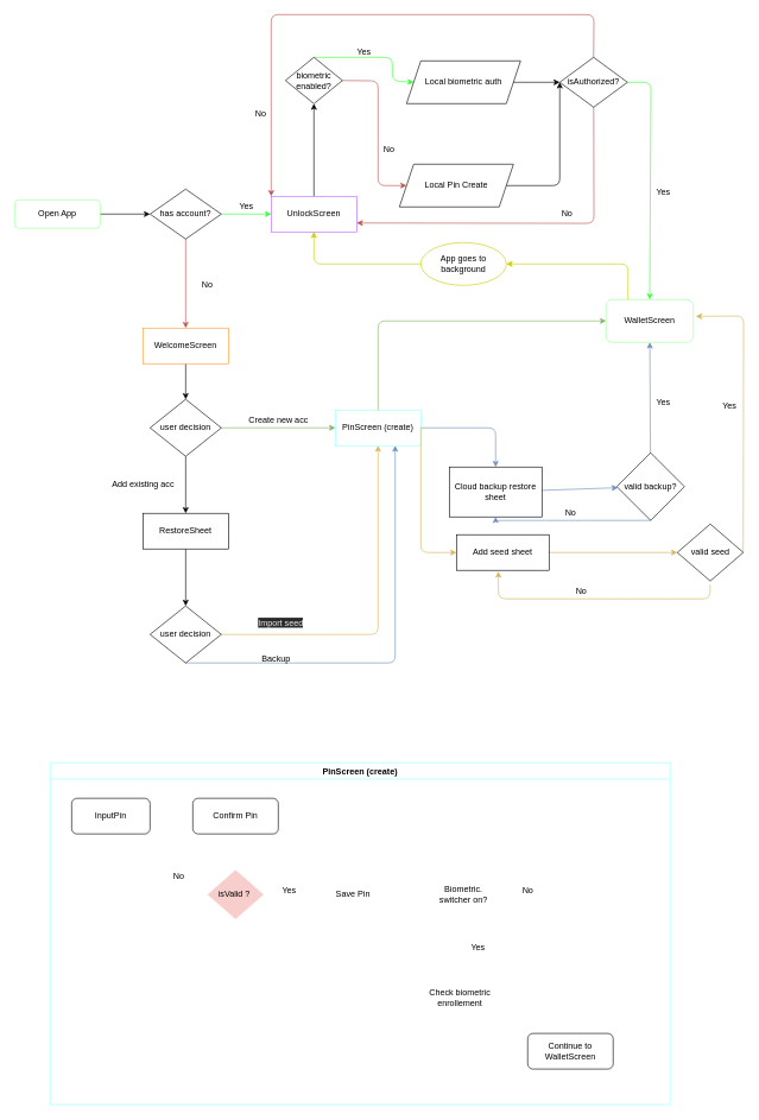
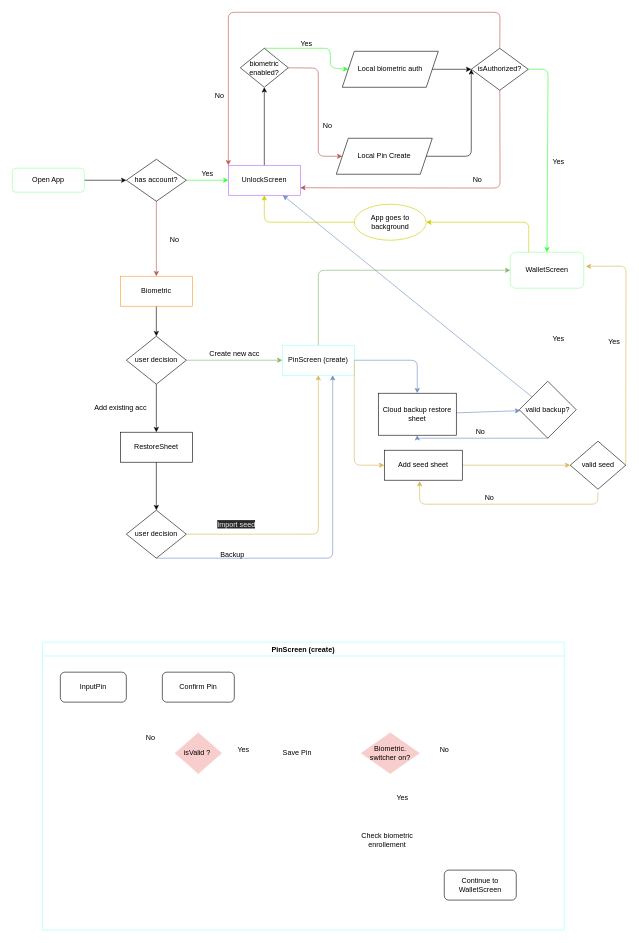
  <mxCell id="0" />
  <mxCell id="1" parent="0" />
  <mxCell id="2" style="edgeStyle=none;html=1;exitX=1;exitY=0.5;exitDx=0;exitDy=0;" edge="1" parent="1" source="3" target="6"><mxGeometry relative="1" as="geometry" /></mxCell>
  <mxCell id="3" value="Open App" style="rounded=1;whiteSpace=wrap;html=1;fillColor=none;strokeColor=#99FF99;" vertex="1" parent="1"><mxGeometry x="20" y="280" width="120" height="40" as="geometry" /></mxCell>
  <mxCell id="4" style="edgeStyle=none;html=1;exitX=1;exitY=0.5;exitDx=0;exitDy=0;entryX=0;entryY=0.5;entryDx=0;entryDy=0;strokeColor=#33FF33;" edge="1" parent="1" source="6" target="8"><mxGeometry relative="1" as="geometry"><mxPoint x="370" y="300" as="targetPoint" /></mxGeometry></mxCell>
  <mxCell id="5" style="edgeStyle=none;html=1;exitX=0.5;exitY=1;exitDx=0;exitDy=0;entryX=0.5;entryY=0;entryDx=0;entryDy=0;fillColor=#f8cecc;strokeColor=#b85450;" edge="1" parent="1" source="6"><mxGeometry relative="1" as="geometry"><mxPoint x="260" y="460" as="targetPoint" /></mxGeometry></mxCell>
  <mxCell id="6" value="has account?" style="rhombus;whiteSpace=wrap;html=1;fillColor=none;" vertex="1" parent="1"><mxGeometry x="210" y="265" width="100" height="70" as="geometry" /></mxCell>
  <mxCell id="7" style="edgeStyle=none;html=1;entryX=0.5;entryY=1;entryDx=0;entryDy=0;" edge="1" parent="1" source="8" target="38"><mxGeometry relative="1" as="geometry" /></mxCell>
  <mxCell id="8" value="UnlockScreen" style="rounded=0;whiteSpace=wrap;html=1;fillColor=none;strokeColor=#B266FF;" vertex="1" parent="1"><mxGeometry x="380" y="275" width="120" height="50" as="geometry" /></mxCell>
  <mxCell id="9" value="Yes" style="text;html=1;align=center;verticalAlign=middle;resizable=0;points=[];autosize=1;strokeColor=none;fillColor=none;" vertex="1" parent="1"><mxGeometry x="325" y="280" width="40" height="20" as="geometry" /></mxCell>
  <mxCell id="10" value="No" style="text;html=1;align=center;verticalAlign=middle;resizable=0;points=[];autosize=1;strokeColor=none;fillColor=none;" vertex="1" parent="1"><mxGeometry x="275" y="390" width="30" height="20" as="geometry" /></mxCell>
  <mxCell id="11" style="edgeStyle=none;html=1;entryX=0.5;entryY=0;entryDx=0;entryDy=0;" edge="1" parent="1" source="12" target="19"><mxGeometry relative="1" as="geometry" /></mxCell>
- <mxCell id="12" value="WelcomeScreen" style="rounded=0;whiteSpace=wrap;html=1;fillColor=none;strokeColor=#FF9933;" vertex="1" parent="1"><mxGeometry x="200" y="460" width="120" height="50" as="geometry" /></mxCell>
+ <mxCell id="12" value="Biometric" style="rounded=0;whiteSpace=wrap;html=1;fillColor=none;strokeColor=#FF9933;" vertex="1" parent="1"><mxGeometry x="200" y="460" width="120" height="50" as="geometry" /></mxCell>
  <mxCell id="13" style="edgeStyle=none;html=1;entryX=0;entryY=0.5;entryDx=0;entryDy=0;fillColor=#d5e8d4;strokeColor=#82b366;" edge="1" parent="1" source="14" target="34"><mxGeometry relative="1" as="geometry"><mxPoint x="530" y="480" as="targetPoint" /><Array as="points"><mxPoint x="530" y="450" /></Array></mxGeometry></mxCell>
  <mxCell id="14" value="PinScreen (create)" style="rounded=0;whiteSpace=wrap;html=1;fillColor=none;strokeColor=#99FFFF;" vertex="1" parent="1"><mxGeometry x="470" y="575" width="120" height="50" as="geometry" /></mxCell>
  <mxCell id="15" style="edgeStyle=none;html=1;entryX=0.5;entryY=0;entryDx=0;entryDy=0;" edge="1" parent="1" source="16"><mxGeometry relative="1" as="geometry"><mxPoint x="260" y="850" as="targetPoint" /></mxGeometry></mxCell>
  <mxCell id="16" value="RestoreSheet" style="rounded=0;whiteSpace=wrap;html=1;fillColor=none;" vertex="1" parent="1"><mxGeometry x="200" y="720" width="120" height="50" as="geometry" /></mxCell>
  <mxCell id="17" style="edgeStyle=none;html=1;entryX=0;entryY=0.5;entryDx=0;entryDy=0;fillColor=#d5e8d4;strokeColor=#82b366;" edge="1" parent="1" source="19" target="14"><mxGeometry relative="1" as="geometry" /></mxCell>
  <mxCell id="18" style="edgeStyle=none;html=1;" edge="1" parent="1" source="19" target="16"><mxGeometry relative="1" as="geometry" /></mxCell>
  <mxCell id="19" value="user decision" style="rhombus;whiteSpace=wrap;html=1;fillColor=none;" vertex="1" parent="1"><mxGeometry x="210" y="560" width="100" height="80" as="geometry" /></mxCell>
  <mxCell id="20" value="Create new acc" style="text;html=1;align=center;verticalAlign=middle;resizable=0;points=[];autosize=1;strokeColor=none;fillColor=none;" vertex="1" parent="1"><mxGeometry x="340" y="580" width="100" height="20" as="geometry" /></mxCell>
  <mxCell id="21" value="Add existing acc" style="text;html=1;align=center;verticalAlign=middle;resizable=0;points=[];autosize=1;strokeColor=none;fillColor=none;" vertex="1" parent="1"><mxGeometry x="150" y="670" width="100" height="20" as="geometry" /></mxCell>
  <mxCell id="22" style="edgeStyle=none;html=1;exitX=1;exitY=0.5;exitDx=0;exitDy=0;fillColor=#fff2cc;strokeColor=#d6b656;" edge="1" parent="1" source="24" target="14"><mxGeometry relative="1" as="geometry"><mxPoint x="410" y="950" as="targetPoint" /><Array as="points"><mxPoint x="480" y="890" /><mxPoint x="530" y="890" /></Array></mxGeometry></mxCell>
  <mxCell id="23" style="edgeStyle=none;html=1;entryX=0.7;entryY=1;entryDx=0;entryDy=0;exitX=0.5;exitY=1;exitDx=0;exitDy=0;fillColor=#dae8fc;strokeColor=#6c8ebf;entryPerimeter=0;" edge="1" parent="1" source="24" target="14"><mxGeometry relative="1" as="geometry"><Array as="points"><mxPoint x="554" y="930" /></Array></mxGeometry></mxCell>
  <mxCell id="24" value="user decision" style="rhombus;whiteSpace=wrap;html=1;fillColor=none;" vertex="1" parent="1"><mxGeometry x="210" y="850" width="100" height="80" as="geometry" /></mxCell>
  <mxCell id="25" value="&lt;meta charset=&quot;utf-8&quot;&gt;&lt;span style=&quot;color: rgb(240, 240, 240); font-family: helvetica; font-size: 12px; font-style: normal; font-weight: 400; letter-spacing: normal; text-align: center; text-indent: 0px; text-transform: none; word-spacing: 0px; background-color: rgb(42, 42, 42); display: inline; float: none;&quot;&gt;Import seed&lt;/span&gt;" style="text;whiteSpace=wrap;html=1;" vertex="1" parent="1"><mxGeometry x="360" y="860" width="90" height="30" as="geometry" /></mxCell>
  <mxCell id="26" value="" style="edgeStyle=none;html=1;fillColor=#dae8fc;strokeColor=#6c8ebf;" edge="1" parent="1" source="27" target="41"><mxGeometry relative="1" as="geometry" /></mxCell>
  <mxCell id="27" value="Cloud backup restore sheet" style="rounded=0;whiteSpace=wrap;html=1;fillColor=none;" vertex="1" parent="1"><mxGeometry x="630" y="655" width="130" height="70" as="geometry" /></mxCell>
  <mxCell id="28" value="&lt;div style=&quot;text-align: center&quot;&gt;&lt;span&gt;&lt;font face=&quot;helvetica&quot;&gt;Backup&lt;/font&gt;&lt;/span&gt;&lt;/div&gt;" style="text;whiteSpace=wrap;html=1;" vertex="1" parent="1"><mxGeometry x="365" y="910" width="90" height="30" as="geometry" /></mxCell>
  <mxCell id="29" style="edgeStyle=none;html=1;entryX=0.5;entryY=0;entryDx=0;entryDy=0;exitX=1;exitY=0.5;exitDx=0;exitDy=0;fillColor=#dae8fc;strokeColor=#6c8ebf;" edge="1" parent="1" source="14" target="27"><mxGeometry relative="1" as="geometry"><mxPoint x="270" y="940" as="sourcePoint" /><mxPoint x="564" y="635" as="targetPoint" /><Array as="points"><mxPoint x="695" y="600" /></Array></mxGeometry></mxCell>
  <mxCell id="30" style="edgeStyle=none;html=1;exitX=1;exitY=0.5;exitDx=0;exitDy=0;entryX=0;entryY=0.5;entryDx=0;entryDy=0;strokeColor=#d6b656;fillColor=#fff2cc;" edge="1" parent="1" source="31" target="46"><mxGeometry relative="1" as="geometry" /></mxCell>
  <mxCell id="31" value="Add seed sheet" style="rounded=0;whiteSpace=wrap;html=1;fillColor=none;" vertex="1" parent="1"><mxGeometry x="640" y="750" width="130" height="50" as="geometry" /></mxCell>
  <mxCell id="32" style="edgeStyle=none;html=1;fillColor=#fff2cc;strokeColor=#d6b656;entryX=0;entryY=0.5;entryDx=0;entryDy=0;exitX=1;exitY=0.5;exitDx=0;exitDy=0;" edge="1" parent="1" source="14" target="31"><mxGeometry relative="1" as="geometry"><mxPoint x="320" y="900" as="sourcePoint" /><mxPoint x="540" y="635" as="targetPoint" /><Array as="points"><mxPoint x="590" y="775" /></Array></mxGeometry></mxCell>
  <mxCell id="33" style="edgeStyle=none;html=1;exitX=0.25;exitY=0;exitDx=0;exitDy=0;entryX=1;entryY=0.5;entryDx=0;entryDy=0;strokeColor=#CCCC00;fillColor=#ffe6cc;" edge="1" parent="1" source="34" target="62"><mxGeometry relative="1" as="geometry"><Array as="points"><mxPoint x="881" y="370" /></Array></mxGeometry></mxCell>
  <mxCell id="34" value="WalletScreen" style="rounded=1;whiteSpace=wrap;html=1;fillColor=none;strokeColor=#99FF99;" vertex="1" parent="1"><mxGeometry x="850" y="420" width="122.5" height="60" as="geometry" /></mxCell>
  <mxCell id="35" style="edgeStyle=none;html=1;entryX=0;entryY=0.5;entryDx=0;entryDy=0;strokeColor=#33FF33;exitX=0.5;exitY=0;exitDx=0;exitDy=0;" edge="1" parent="1" source="38" target="50"><mxGeometry relative="1" as="geometry"><Array as="points"><mxPoint x="510" y="80" /><mxPoint x="550" y="80" /><mxPoint x="550" y="113" /></Array></mxGeometry></mxCell>
  <mxCell id="36" style="edgeStyle=none;html=1;entryX=0;entryY=0;entryDx=0;entryDy=0;strokeColor=#b85450;exitX=0.5;exitY=0;exitDx=0;exitDy=0;fillColor=#f8cecc;" edge="1" parent="1" source="54" target="8"><mxGeometry relative="1" as="geometry"><mxPoint x="833" y="20" as="sourcePoint" /><Array as="points"><mxPoint x="833" y="20" /><mxPoint x="380" y="20" /></Array></mxGeometry></mxCell>
  <mxCell id="37" style="edgeStyle=none;html=1;exitX=1;exitY=0.5;exitDx=0;exitDy=0;entryX=0;entryY=0.5;entryDx=0;entryDy=0;strokeColor=#b85450;fillColor=#f8cecc;" edge="1" parent="1" source="38" target="58"><mxGeometry relative="1" as="geometry"><Array as="points"><mxPoint x="530" y="113" /><mxPoint x="530" y="260" /></Array></mxGeometry></mxCell>
  <mxCell id="38" value="biometric enabled?" style="rhombus;whiteSpace=wrap;html=1;fillColor=none;" vertex="1" parent="1"><mxGeometry x="400" y="80" width="80" height="65" as="geometry" /></mxCell>
- <mxCell id="39" style="edgeStyle=none;html=1;fillColor=#dae8fc;strokeColor=#6c8ebf;" edge="1" parent="1" source="41" target="34"><mxGeometry relative="1" as="geometry" /></mxCell>
+ <mxCell id="39" style="edgeStyle=none;html=1;fillColor=#dae8fc;strokeColor=#6c8ebf;" edge="1" parent="1" source="41" target="8"><mxGeometry relative="1" as="geometry" /></mxCell>
  <mxCell id="40" style="edgeStyle=none;html=1;entryX=0.5;entryY=1;entryDx=0;entryDy=0;exitX=0.5;exitY=1;exitDx=0;exitDy=0;fillColor=#dae8fc;strokeColor=#6c8ebf;" edge="1" parent="1" source="41" target="27"><mxGeometry relative="1" as="geometry"><Array as="points"><mxPoint x="810" y="730" /><mxPoint x="695" y="730" /></Array></mxGeometry></mxCell>
  <mxCell id="41" value="valid backup?" style="rhombus;whiteSpace=wrap;html=1;rounded=0;fillColor=none;" vertex="1" parent="1"><mxGeometry x="865" y="635" width="95" height="95" as="geometry" /></mxCell>
  <mxCell id="42" value="Yes" style="text;html=1;align=center;verticalAlign=middle;resizable=0;points=[];autosize=1;strokeColor=none;fillColor=none;" vertex="1" parent="1"><mxGeometry x="910" y="555" width="40" height="20" as="geometry" /></mxCell>
  <mxCell id="43" value="No" style="text;html=1;align=center;verticalAlign=middle;resizable=0;points=[];autosize=1;strokeColor=none;fillColor=none;" vertex="1" parent="1"><mxGeometry x="785" y="710" width="30" height="20" as="geometry" /></mxCell>
  <mxCell id="44" style="edgeStyle=none;html=1;exitX=1;exitY=0.5;exitDx=0;exitDy=0;entryX=1.029;entryY=0.391;entryDx=0;entryDy=0;entryPerimeter=0;strokeColor=#d6b656;fillColor=#fff2cc;" edge="1" parent="1" source="46" target="34"><mxGeometry relative="1" as="geometry"><Array as="points"><mxPoint x="1043" y="443" /></Array></mxGeometry></mxCell>
  <mxCell id="45" style="edgeStyle=none;html=1;entryX=0.453;entryY=1.031;entryDx=0;entryDy=0;entryPerimeter=0;strokeColor=#d6b656;fillColor=#fff2cc;" edge="1" parent="1" target="31"><mxGeometry relative="1" as="geometry"><mxPoint x="996" y="820" as="sourcePoint" /><Array as="points"><mxPoint x="996" y="840" /><mxPoint x="910" y="840" /><mxPoint x="830" y="840" /><mxPoint x="699" y="840" /></Array></mxGeometry></mxCell>
  <mxCell id="46" value="valid seed" style="rhombus;whiteSpace=wrap;html=1;rounded=0;fillColor=none;" vertex="1" parent="1"><mxGeometry x="950" y="735" width="92.5" height="80" as="geometry" /></mxCell>
  <mxCell id="47" value="Yes" style="text;html=1;align=center;verticalAlign=middle;resizable=0;points=[];autosize=1;strokeColor=none;fillColor=none;" vertex="1" parent="1"><mxGeometry x="1002.5" y="560" width="40" height="20" as="geometry" /></mxCell>
  <mxCell id="48" value="No" style="text;html=1;align=center;verticalAlign=middle;resizable=0;points=[];autosize=1;strokeColor=none;fillColor=none;" vertex="1" parent="1"><mxGeometry x="800" y="820" width="30" height="20" as="geometry" /></mxCell>
  <mxCell id="49" style="edgeStyle=none;html=1;exitX=1;exitY=0.5;exitDx=0;exitDy=0;entryX=0;entryY=0.5;entryDx=0;entryDy=0;" edge="1" parent="1" source="50" target="54"><mxGeometry relative="1" as="geometry" /></mxCell>
  <mxCell id="50" value="Local biometric auth" style="shape=parallelogram;perimeter=parallelogramPerimeter;whiteSpace=wrap;html=1;fixedSize=1;fillColor=none;" vertex="1" parent="1"><mxGeometry x="570" y="85" width="160" height="60" as="geometry" /></mxCell>
  <mxCell id="51" value="Yes" style="text;html=1;align=center;verticalAlign=middle;resizable=0;points=[];autosize=1;strokeColor=none;fillColor=none;" vertex="1" parent="1"><mxGeometry x="490" y="62.5" width="40" height="20" as="geometry" /></mxCell>
  <mxCell id="52" style="edgeStyle=none;html=1;entryX=0.5;entryY=0;entryDx=0;entryDy=0;strokeColor=#33FF33;exitX=1;exitY=0.5;exitDx=0;exitDy=0;" edge="1" parent="1" source="54" target="34"><mxGeometry relative="1" as="geometry"><Array as="points"><mxPoint x="913" y="115" /></Array></mxGeometry></mxCell>
  <mxCell id="53" style="edgeStyle=none;html=1;entryX=1;entryY=0.75;entryDx=0;entryDy=0;strokeColor=#b85450;fillColor=#f8cecc;" edge="1" parent="1" source="54" target="8"><mxGeometry relative="1" as="geometry"><Array as="points"><mxPoint x="833" y="313" /></Array></mxGeometry></mxCell>
  <mxCell id="54" value="isAuthorized?" style="rhombus;whiteSpace=wrap;html=1;fillColor=none;" vertex="1" parent="1"><mxGeometry x="785" y="80" width="95" height="70" as="geometry" /></mxCell>
  <mxCell id="55" value="Yes" style="text;html=1;align=center;verticalAlign=middle;resizable=0;points=[];autosize=1;strokeColor=none;fillColor=none;" vertex="1" parent="1"><mxGeometry x="910" y="260" width="40" height="20" as="geometry" /></mxCell>
  <mxCell id="56" value="No" style="text;html=1;align=center;verticalAlign=middle;resizable=0;points=[];autosize=1;strokeColor=none;fillColor=none;" vertex="1" parent="1"><mxGeometry x="350" y="150" width="30" height="20" as="geometry" /></mxCell>
  <mxCell id="57" style="edgeStyle=none;html=1;exitX=1;exitY=0.5;exitDx=0;exitDy=0;entryX=0;entryY=0.5;entryDx=0;entryDy=0;" edge="1" parent="1" source="58" target="54"><mxGeometry relative="1" as="geometry"><Array as="points"><mxPoint x="785" y="260" /></Array></mxGeometry></mxCell>
  <mxCell id="58" value="Local Pin Create" style="shape=parallelogram;perimeter=parallelogramPerimeter;whiteSpace=wrap;html=1;fixedSize=1;fillColor=none;" vertex="1" parent="1"><mxGeometry x="560" y="230" width="160" height="60" as="geometry" /></mxCell>
  <mxCell id="59" value="No" style="text;html=1;align=center;verticalAlign=middle;resizable=0;points=[];autosize=1;strokeColor=none;fillColor=none;" vertex="1" parent="1"><mxGeometry x="530" width="30" height="20" as="geometry" y="200" /></mxCell>
  <mxCell id="60" value="No" style="text;html=1;align=center;verticalAlign=middle;resizable=0;points=[];autosize=1;strokeColor=none;fillColor=none;" vertex="1" parent="1"><mxGeometry x="780" y="290" width="30" height="20" as="geometry" /></mxCell>
  <mxCell id="61" style="edgeStyle=none;html=1;exitX=0;exitY=0.5;exitDx=0;exitDy=0;entryX=0.5;entryY=1;entryDx=0;entryDy=0;strokeColor=#CCCC00;" edge="1" parent="1" source="62" target="8"><mxGeometry relative="1" as="geometry"><Array as="points"><mxPoint x="440" y="370" /></Array></mxGeometry></mxCell>
  <mxCell id="62" value="App goes to background" style="ellipse;whiteSpace=wrap;html=1;fillColor=none;strokeColor=#CCCC00;" vertex="1" parent="1"><mxGeometry x="590" y="340" width="120" height="60" as="geometry" /></mxCell>
  <mxCell id="63" value="PinScreen (create)" style="swimlane;strokeColor=#99FFFF;" vertex="1" parent="1"><mxGeometry x="70" y="1070" width="870" height="480" as="geometry" /></mxCell>
  <mxCell id="64" value="" style="edgeStyle=none;html=1;strokeColor=#FFFFFF;" edge="1" parent="63" source="65" target="70"><mxGeometry relative="1" as="geometry" /></mxCell>
  <mxCell id="65" value="InputPin" style="rounded=1;whiteSpace=wrap;html=1;fillColor=none;" vertex="1" parent="63"><mxGeometry x="30" y="50" width="110" height="50" as="geometry" /></mxCell>
  <mxCell id="66" value="isValid ?&amp;nbsp;" style="rhombus;whiteSpace=wrap;html=1;strokeColor=#FFFFFF;fillColor=#f8cecc;" vertex="1" parent="63"><mxGeometry x="220" y="150" width="80" height="70" as="geometry" /></mxCell>
  <mxCell id="67" style="edgeStyle=none;html=1;exitX=1;exitY=0.5;exitDx=0;exitDy=0;entryX=0;entryY=0.5;entryDx=0;entryDy=0;strokeColor=#FFFFFF;" edge="1" parent="63" source="68" target="75"><mxGeometry relative="1" as="geometry" /></mxCell>
  <mxCell id="68" value="Save Pin" style="shape=parallelogram;perimeter=parallelogramPerimeter;whiteSpace=wrap;html=1;fixedSize=1;strokeColor=#FFFFFF;" vertex="1" parent="63"><mxGeometry x="370" y="160" width="110" height="50" as="geometry" /></mxCell>
  <mxCell id="69" value="" style="edgeStyle=none;html=1;strokeColor=#FFFFFF;" edge="1" parent="63" source="70" target="66"><mxGeometry relative="1" as="geometry" /></mxCell>
  <mxCell id="70" value="Confirm Pin" style="rounded=1;whiteSpace=wrap;html=1;fillColor=none;" vertex="1" parent="63"><mxGeometry x="200" y="50" width="120" height="50" as="geometry" /></mxCell>
  <mxCell id="71" style="edgeStyle=none;html=1;entryX=0;entryY=0.5;entryDx=0;entryDy=0;strokeColor=#FFFFFF;" edge="1" parent="63" source="72" target="76"><mxGeometry relative="1" as="geometry"><Array as="points"><mxPoint x="575" y="405" /></Array></mxGeometry></mxCell>
  <mxCell id="72" value="Check biometric enrollement" style="shape=parallelogram;perimeter=parallelogramPerimeter;whiteSpace=wrap;html=1;fixedSize=1;strokeColor=#FFFFFF;" vertex="1" parent="63"><mxGeometry x="510" y="300" width="130" height="60" as="geometry" /></mxCell>
  <mxCell id="73" style="edgeStyle=none;html=1;strokeColor=#FFFFFF;" edge="1" parent="63" source="75" target="72"><mxGeometry relative="1" as="geometry" /></mxCell>
  <mxCell id="74" style="edgeStyle=none;html=1;entryX=0.5;entryY=0;entryDx=0;entryDy=0;strokeColor=#FFFFFF;" edge="1" parent="63" source="75" target="76"><mxGeometry relative="1" as="geometry"><Array as="points"><mxPoint x="730" y="185" /></Array></mxGeometry></mxCell>
- <mxCell id="75" value="Biometric. switcher on?" style="rhombus;whiteSpace=wrap;html=1;strokeColor=#FFFFFF;" vertex="1" parent="63"><mxGeometry x="530" y="150" width="100" height="70" as="geometry" /></mxCell>
+ <mxCell id="75" value="Biometric. switcher on?" style="rhombus;whiteSpace=wrap;html=1;strokeColor=#FFFFFF;fillColor=#f8cecc;" vertex="1" parent="63"><mxGeometry x="530" y="150" width="100" height="70" as="geometry" /></mxCell>
  <mxCell id="76" value="Continue to WalletScreen" style="rounded=1;whiteSpace=wrap;html=1;fillColor=none;" vertex="1" parent="63"><mxGeometry x="670" y="380" width="120" height="50" as="geometry" /></mxCell>
  <mxCell id="77" value="Yes" style="text;html=1;align=center;verticalAlign=middle;resizable=0;points=[];autosize=1;strokeColor=none;fillColor=none;" vertex="1" parent="63"><mxGeometry x="315" y="170" width="40" height="20" as="geometry" /></mxCell>
  <mxCell id="78" value="No" style="text;html=1;align=center;verticalAlign=middle;resizable=0;points=[];autosize=1;strokeColor=none;fillColor=none;" vertex="1" parent="63"><mxGeometry x="655" y="170" width="30" height="20" as="geometry" /></mxCell>
  <mxCell id="79" value="Yes&lt;br&gt;" style="text;html=1;align=center;verticalAlign=middle;resizable=0;points=[];autosize=1;strokeColor=none;fillColor=none;" vertex="1" parent="63"><mxGeometry x="580" y="250" width="40" height="20" as="geometry" /></mxCell>
  <mxCell id="80" style="edgeStyle=none;html=1;exitX=1;exitY=0.5;exitDx=0;exitDy=0;strokeColor=#FFFFFF;" edge="1" parent="1" source="66"><mxGeometry relative="1" as="geometry"><mxPoint x="440" y="1255" as="targetPoint" /></mxGeometry></mxCell>
  <mxCell id="81" style="edgeStyle=none;html=1;exitX=0;exitY=0.5;exitDx=0;exitDy=0;strokeColor=#FFFFFF;" edge="1" parent="1" source="66"><mxGeometry relative="1" as="geometry"><mxPoint x="260" y="1140" as="targetPoint" /><Array as="points"><mxPoint x="260" y="1255" /></Array></mxGeometry></mxCell>
  <mxCell id="82" value="No" style="text;html=1;align=center;verticalAlign=middle;resizable=0;points=[];autosize=1;strokeColor=none;fillColor=none;" vertex="1" parent="1"><mxGeometry x="235" y="1220" width="30" height="20" as="geometry" /></mxCell>
